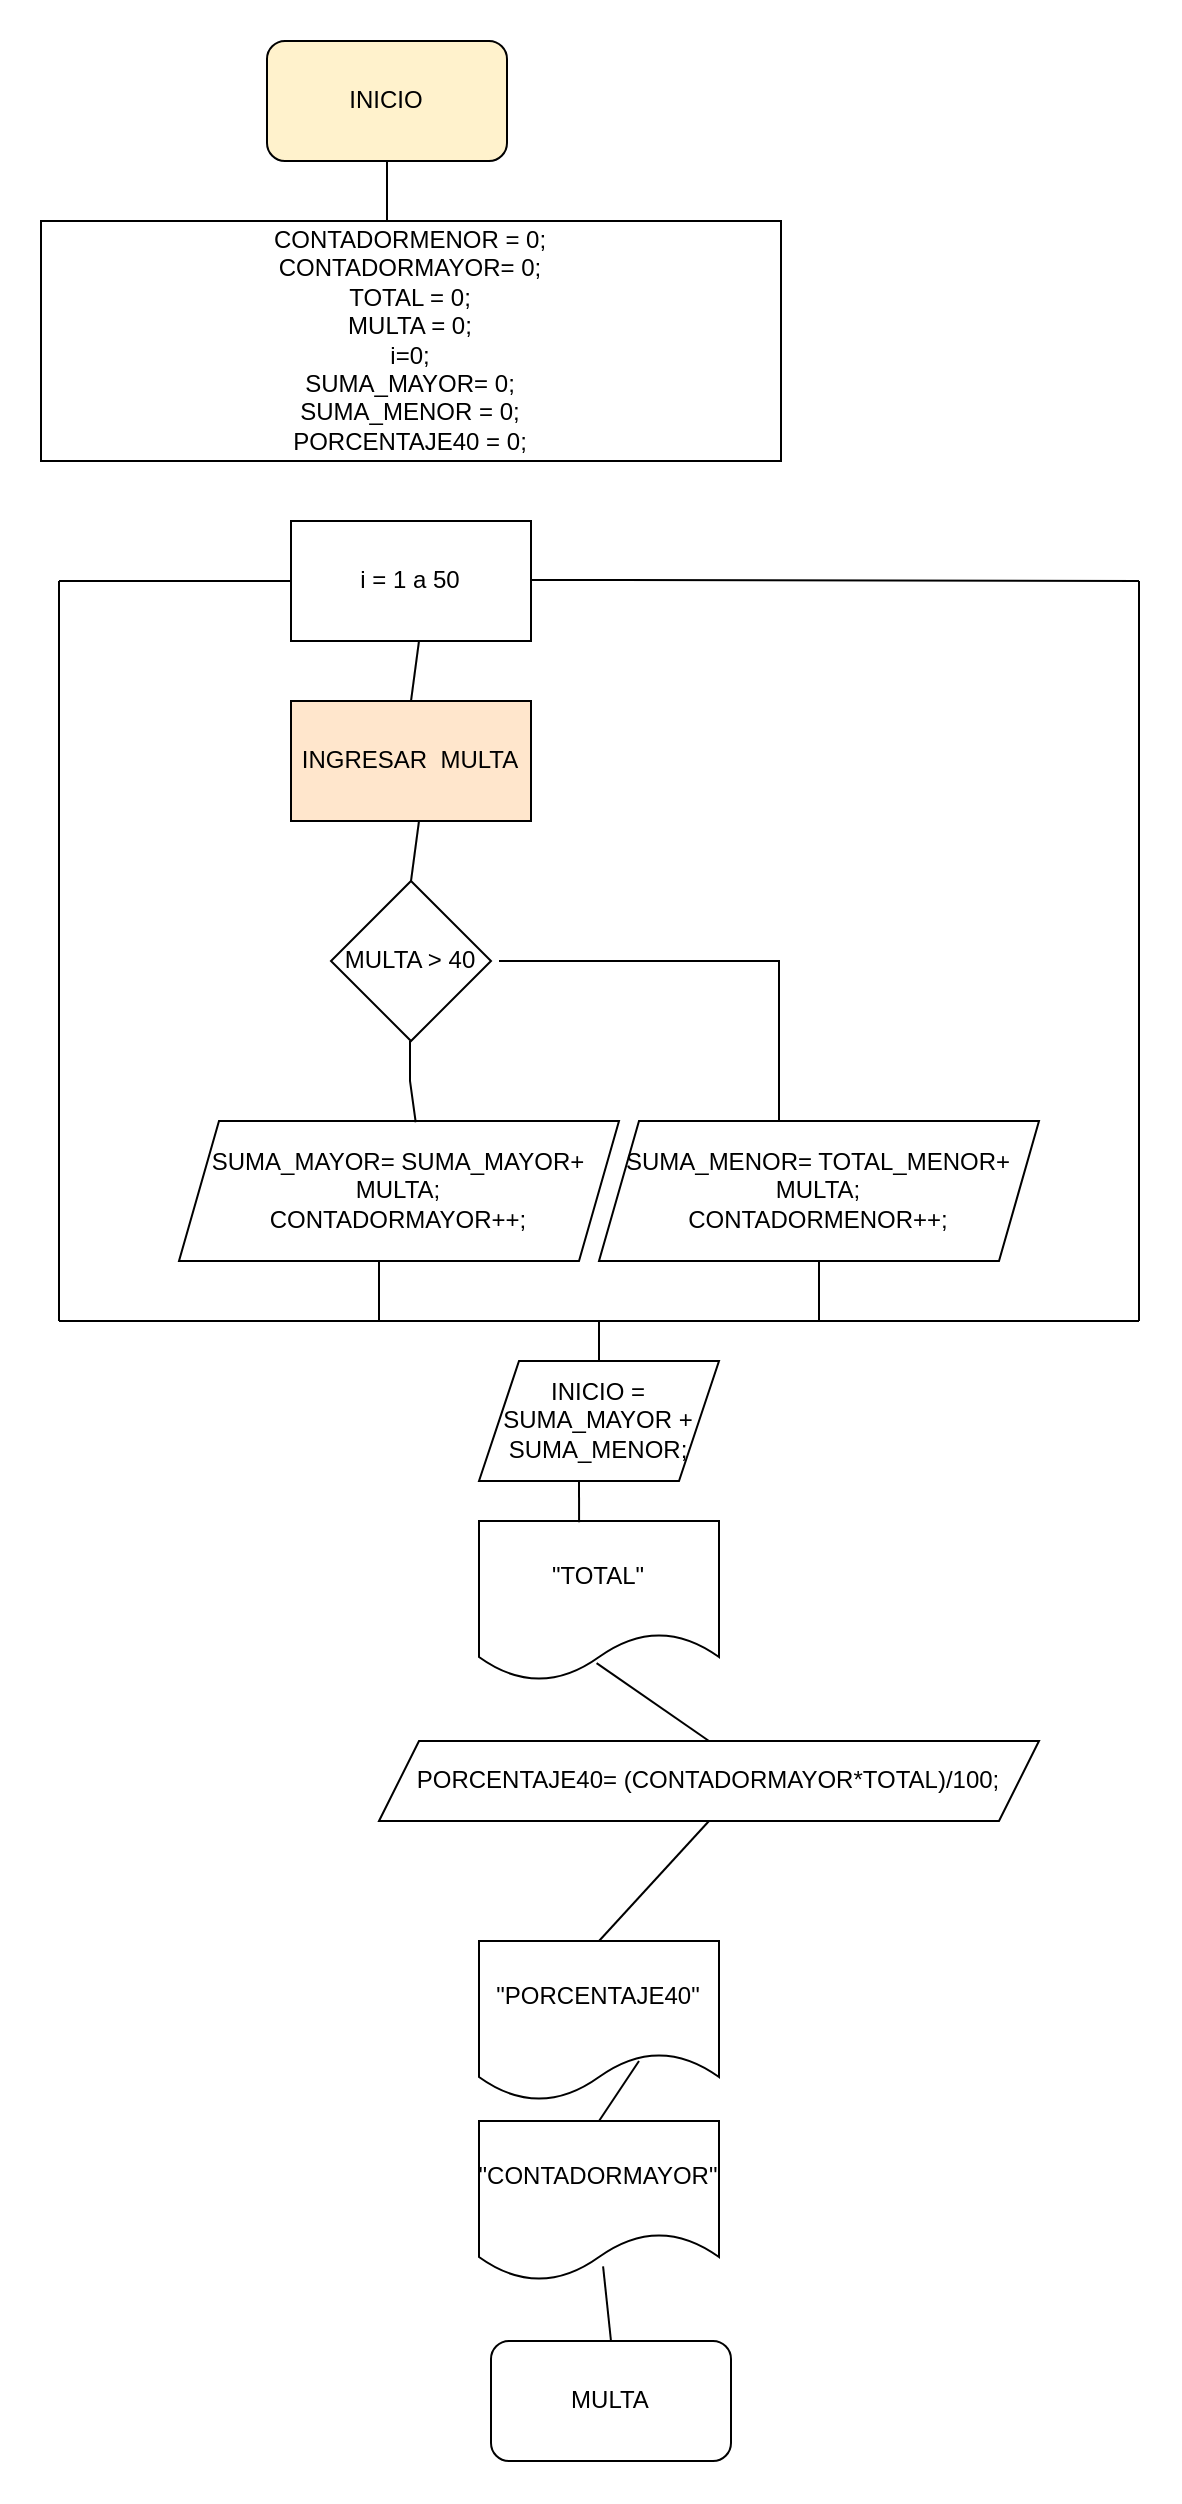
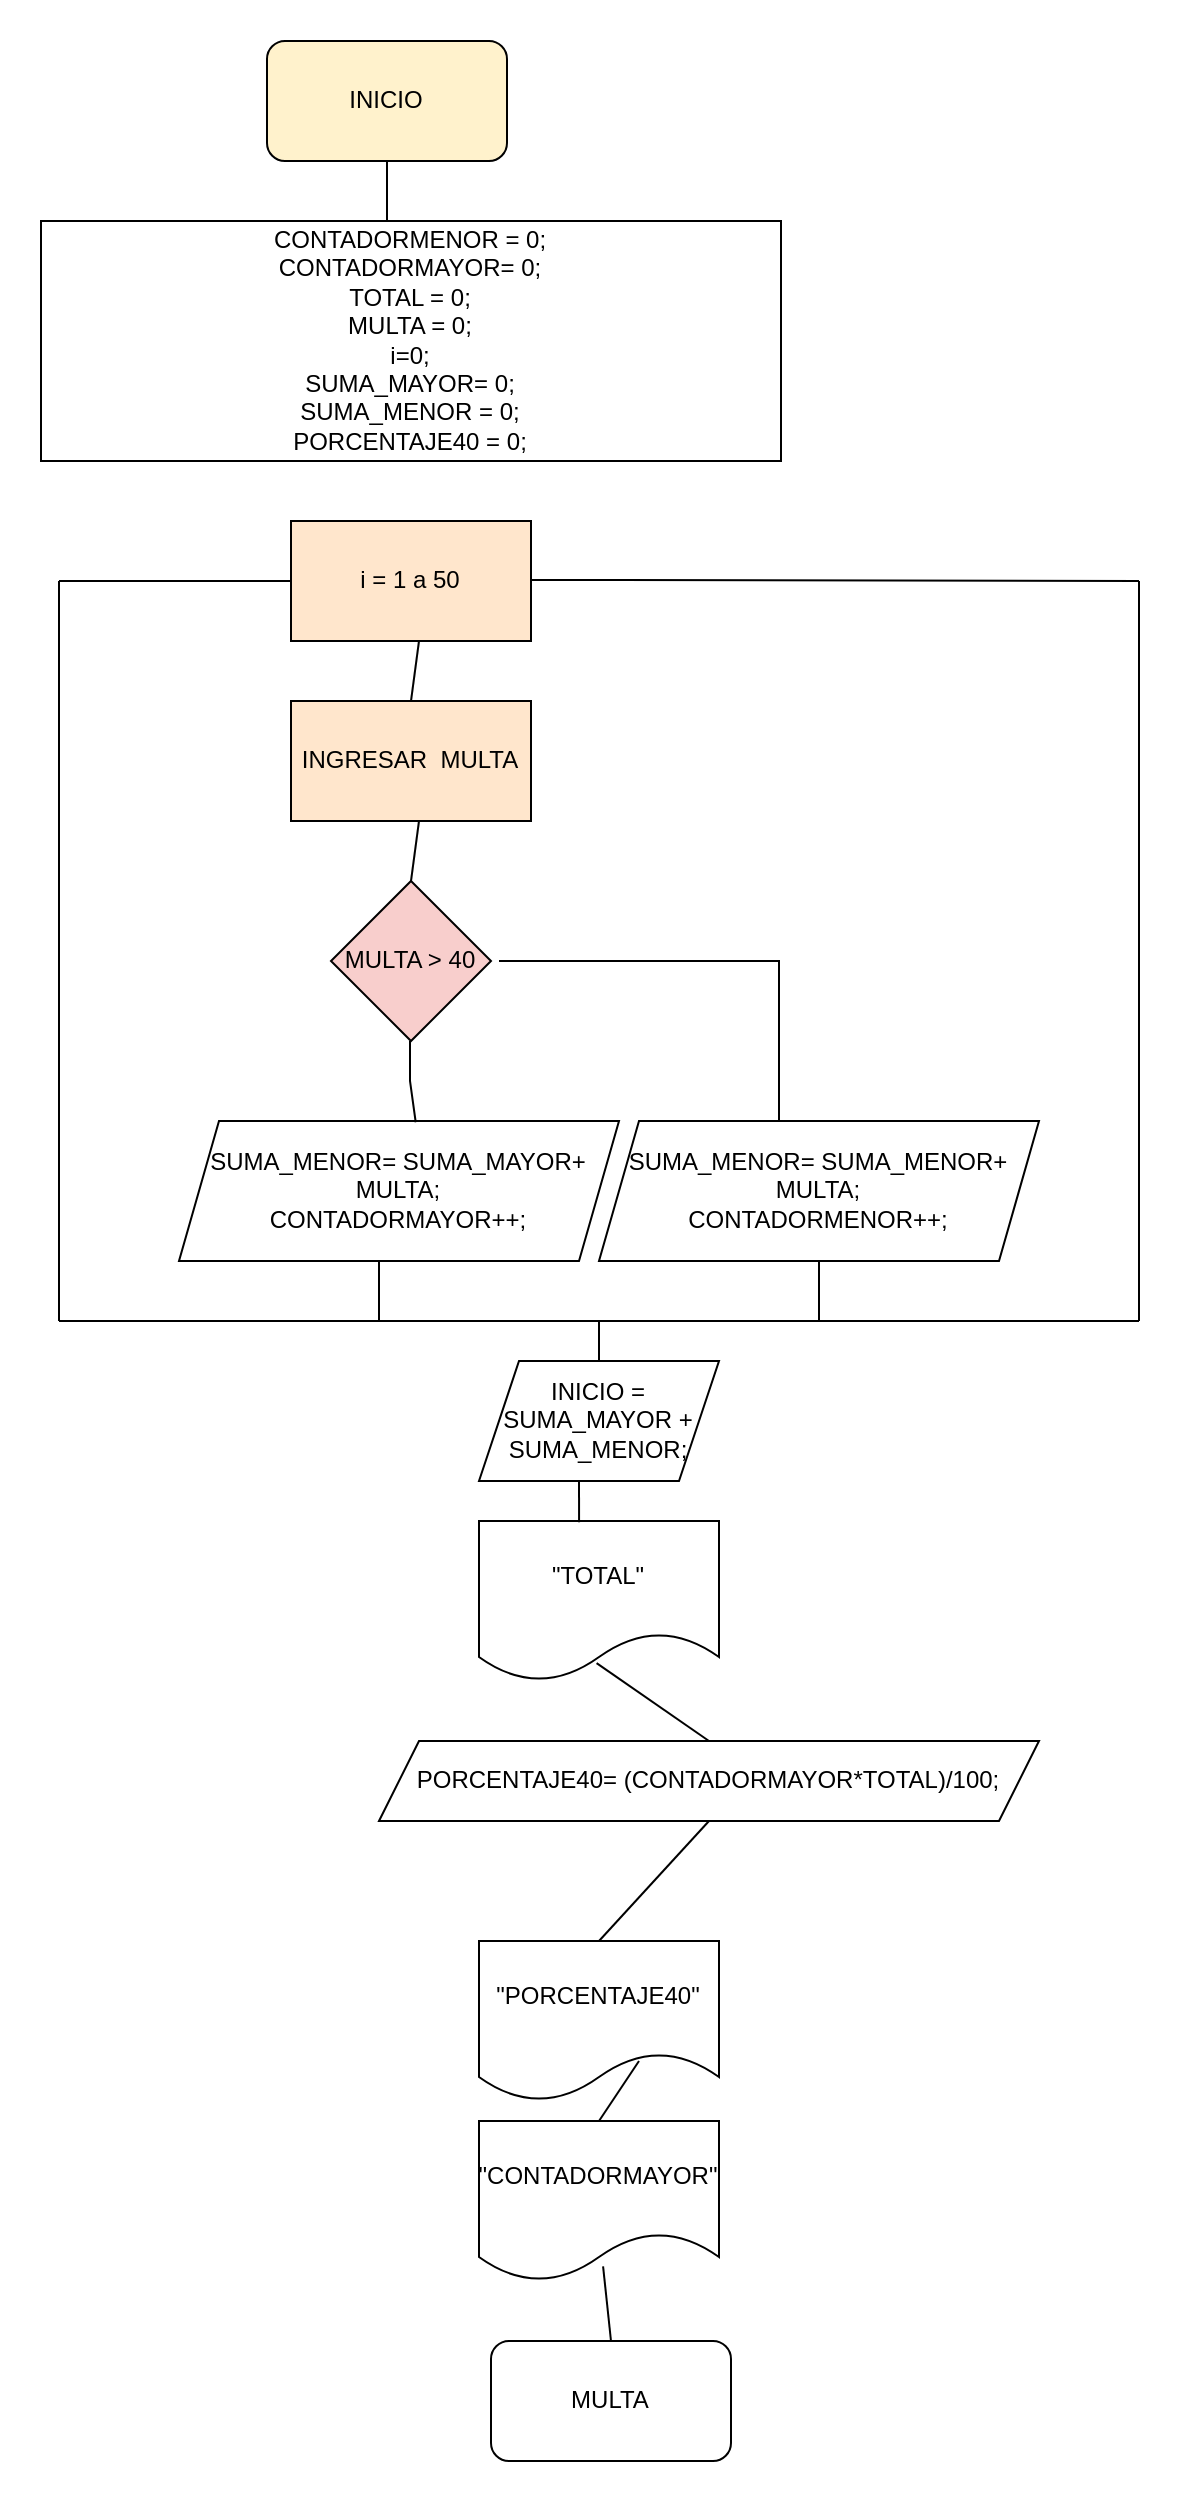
  <mxCell id="0" />
  <mxCell id="1" parent="0" />
  <mxCell id="2" value="INICIO" style="rounded=1;whiteSpace=wrap;html=1;fillColor=#fff2cc;" vertex="1" parent="1"><mxGeometry x="133" y="20" width="120" height="60" as="geometry" /></mxCell>
  <mxCell id="3" value="" style="endArrow=none;html=1;rounded=0;" edge="1" parent="1"><mxGeometry width="50" height="50" relative="1" as="geometry"><mxPoint x="193" y="110" as="sourcePoint" /><mxPoint x="193" y="80" as="targetPoint" /></mxGeometry></mxCell>
  <mxCell id="4" value="CONTADORMENOR = 0;&lt;br&gt;CONTADORMAYOR= 0;&lt;br&gt;TOTAL = 0;&lt;br&gt;MULTA = 0;&lt;br&gt;i=0;&lt;br&gt;SUMA_MAYOR= 0;&lt;br&gt;SUMA_MENOR = 0;&lt;br&gt;PORCENTAJE40 = 0;" style="rounded=0;whiteSpace=wrap;html=1;" vertex="1" parent="1"><mxGeometry x="20" y="110" width="370" height="120" as="geometry" /></mxCell>
- <mxCell id="5" value="i = 1 a 50" style="rounded=0;whiteSpace=wrap;html=1;" vertex="1" parent="1"><mxGeometry x="145" y="260" width="120" height="60" as="geometry" /></mxCell>
+ <mxCell id="5" value="i = 1 a 50" style="rounded=0;whiteSpace=wrap;html=1;fillColor=#ffe6cc;" vertex="1" parent="1"><mxGeometry x="145" y="260" width="120" height="60" as="geometry" /></mxCell>
  <mxCell id="6" value="" style="endArrow=none;html=1;rounded=0;entryX=0;entryY=0.5;entryDx=0;entryDy=0;" edge="1" parent="1" target="5"><mxGeometry width="50" height="50" relative="1" as="geometry"><mxPoint x="29" y="290" as="sourcePoint" /><mxPoint x="149" y="270" as="targetPoint" /></mxGeometry></mxCell>
  <mxCell id="7" value="" style="endArrow=none;html=1;rounded=0;" edge="1" parent="1"><mxGeometry width="50" height="50" relative="1" as="geometry"><mxPoint x="265" y="289.5" as="sourcePoint" /><mxPoint x="569" y="290" as="targetPoint" /><Array as="points"><mxPoint x="309" y="289.5" /></Array></mxGeometry></mxCell>
  <mxCell id="8" value="INGRESAR&amp;nbsp; MULTA" style="rounded=0;whiteSpace=wrap;html=1;fillColor=#ffe6cc;" vertex="1" parent="1"><mxGeometry x="145" y="350" width="120" height="60" as="geometry" /></mxCell>
- <mxCell id="9" value="MULTA &amp;gt; 40" style="rhombus;whiteSpace=wrap;html=1;" vertex="1" parent="1"><mxGeometry x="165" y="440" width="80" height="80" as="geometry" /></mxCell>
+ <mxCell id="9" value="MULTA &amp;gt; 40" style="rhombus;whiteSpace=wrap;html=1;fillColor=#f8cecc;" vertex="1" parent="1"><mxGeometry x="165" y="440" width="80" height="80" as="geometry" /></mxCell>
  <mxCell id="10" value="" style="endArrow=none;html=1;rounded=0;exitX=0.5;exitY=0;exitDx=0;exitDy=0;" edge="1" parent="1" source="8"><mxGeometry width="50" height="50" relative="1" as="geometry"><mxPoint x="159" y="370" as="sourcePoint" /><mxPoint x="209" y="320" as="targetPoint" /></mxGeometry></mxCell>
  <mxCell id="11" value="" style="endArrow=none;html=1;rounded=0;exitX=0.5;exitY=0;exitDx=0;exitDy=0;" edge="1" parent="1" source="9"><mxGeometry width="50" height="50" relative="1" as="geometry"><mxPoint x="159" y="460" as="sourcePoint" /><mxPoint x="209" y="410" as="targetPoint" /></mxGeometry></mxCell>
- <mxCell id="12" value="SUMA_MAYOR= SUMA_MAYOR+ MULTA;&lt;br&gt;CONTADORMAYOR++;" style="shape=parallelogram;perimeter=parallelogramPerimeter;whiteSpace=wrap;html=1;fixedSize=1;" vertex="1" parent="1"><mxGeometry x="89" y="560" width="220" height="70" as="geometry" /></mxCell>
+ <mxCell id="12" value="SUMA_MENOR= SUMA_MAYOR+ MULTA;&lt;br&gt;CONTADORMAYOR++;" style="shape=parallelogram;perimeter=parallelogramPerimeter;whiteSpace=wrap;html=1;fixedSize=1;" vertex="1" parent="1"><mxGeometry x="89" y="560" width="220" height="70" as="geometry" /></mxCell>
  <mxCell id="13" value="" style="endArrow=none;html=1;rounded=0;exitX=0.538;exitY=0.009;exitDx=0;exitDy=0;exitPerimeter=0;" edge="1" parent="1" source="12"><mxGeometry width="50" height="50" relative="1" as="geometry"><mxPoint x="204.5" y="550" as="sourcePoint" /><mxPoint x="204.5" y="520" as="targetPoint" /><Array as="points"><mxPoint x="204.5" y="540" /></Array></mxGeometry></mxCell>
  <mxCell id="14" value="" style="endArrow=none;html=1;rounded=0;" edge="1" parent="1"><mxGeometry width="50" height="50" relative="1" as="geometry"><mxPoint x="249" y="480" as="sourcePoint" /><mxPoint x="389" y="560" as="targetPoint" /><Array as="points"><mxPoint x="389" y="480" /></Array></mxGeometry></mxCell>
- <mxCell id="15" value="SUMA_MENOR= TOTAL_MENOR+ MULTA;&lt;br&gt;CONTADORMENOR++;" style="shape=parallelogram;perimeter=parallelogramPerimeter;whiteSpace=wrap;html=1;fixedSize=1;" vertex="1" parent="1"><mxGeometry x="299" y="560" width="220" height="70" as="geometry" /></mxCell>
+ <mxCell id="15" value="SUMA_MENOR= SUMA_MENOR+ MULTA;&lt;br&gt;CONTADORMENOR++;" style="shape=parallelogram;perimeter=parallelogramPerimeter;whiteSpace=wrap;html=1;fixedSize=1;" vertex="1" parent="1"><mxGeometry x="299" y="560" width="220" height="70" as="geometry" /></mxCell>
  <mxCell id="16" value="" style="endArrow=none;html=1;rounded=0;" edge="1" parent="1"><mxGeometry width="50" height="50" relative="1" as="geometry"><mxPoint x="29" y="660" as="sourcePoint" /><mxPoint x="29" y="290" as="targetPoint" /></mxGeometry></mxCell>
  <mxCell id="17" value="" style="endArrow=none;html=1;rounded=0;" edge="1" parent="1"><mxGeometry width="50" height="50" relative="1" as="geometry"><mxPoint x="569" y="660" as="sourcePoint" /><mxPoint x="569" y="290" as="targetPoint" /></mxGeometry></mxCell>
  <mxCell id="18" value="" style="endArrow=none;html=1;rounded=0;" edge="1" parent="1"><mxGeometry width="50" height="50" relative="1" as="geometry"><mxPoint x="29" y="660" as="sourcePoint" /><mxPoint x="569" y="660" as="targetPoint" /></mxGeometry></mxCell>
  <mxCell id="19" value="" style="endArrow=none;html=1;rounded=0;" edge="1" parent="1"><mxGeometry width="50" height="50" relative="1" as="geometry"><mxPoint x="189" y="660" as="sourcePoint" /><mxPoint x="189" y="630" as="targetPoint" /></mxGeometry></mxCell>
  <mxCell id="20" value="" style="endArrow=none;html=1;rounded=0;entryX=0.5;entryY=1;entryDx=0;entryDy=0;" edge="1" parent="1" target="15"><mxGeometry width="50" height="50" relative="1" as="geometry"><mxPoint x="409" y="660" as="sourcePoint" /><mxPoint x="429" y="630" as="targetPoint" /></mxGeometry></mxCell>
  <mxCell id="21" value="" style="endArrow=none;html=1;rounded=0;" edge="1" parent="1"><mxGeometry width="50" height="50" relative="1" as="geometry"><mxPoint x="299" y="690" as="sourcePoint" /><mxPoint x="299" y="660" as="targetPoint" /></mxGeometry></mxCell>
  <mxCell id="22" value="INICIO = SUMA_MAYOR + SUMA_MENOR;" style="shape=parallelogram;perimeter=parallelogramPerimeter;whiteSpace=wrap;html=1;fixedSize=1;" vertex="1" parent="1"><mxGeometry x="239" y="680" width="120" height="60" as="geometry" /></mxCell>
  <mxCell id="23" value="&quot;TOTAL&quot;" style="shape=document;whiteSpace=wrap;html=1;boundedLbl=1;" vertex="1" parent="1"><mxGeometry x="239" y="760" width="120" height="80" as="geometry" /></mxCell>
  <mxCell id="24" value="" style="endArrow=none;html=1;rounded=0;exitX=0.417;exitY=0.008;exitDx=0;exitDy=0;exitPerimeter=0;" edge="1" parent="1" source="23"><mxGeometry width="50" height="50" relative="1" as="geometry"><mxPoint x="239" y="790" as="sourcePoint" /><mxPoint x="289" y="740" as="targetPoint" /></mxGeometry></mxCell>
  <mxCell id="25" value="PORCENTAJE40= (CONTADORMAYOR*TOTAL)/100;&lt;br&gt;" style="shape=parallelogram;perimeter=parallelogramPerimeter;whiteSpace=wrap;html=1;fixedSize=1;" vertex="1" parent="1"><mxGeometry x="189" y="870" width="330" height="40" as="geometry" /></mxCell>
  <mxCell id="26" value="" style="endArrow=none;html=1;rounded=0;exitX=0.5;exitY=0;exitDx=0;exitDy=0;entryX=0.49;entryY=0.888;entryDx=0;entryDy=0;entryPerimeter=0;" edge="1" parent="1" source="25" target="23"><mxGeometry width="50" height="50" relative="1" as="geometry"><mxPoint x="249" y="890" as="sourcePoint" /><mxPoint x="299" y="840" as="targetPoint" /></mxGeometry></mxCell>
  <mxCell id="27" value="&quot;PORCENTAJE40&quot;" style="shape=document;whiteSpace=wrap;html=1;boundedLbl=1;" vertex="1" parent="1"><mxGeometry x="239" y="970" width="120" height="80" as="geometry" /></mxCell>
  <mxCell id="28" value="" style="endArrow=none;html=1;rounded=0;exitX=0.5;exitY=0;exitDx=0;exitDy=0;entryX=0.5;entryY=1;entryDx=0;entryDy=0;" edge="1" parent="1" source="27" target="25"><mxGeometry width="50" height="50" relative="1" as="geometry"><mxPoint x="259" y="980" as="sourcePoint" /><mxPoint x="309" y="930" as="targetPoint" /></mxGeometry></mxCell>
  <mxCell id="29" value="&quot;CONTADORMAYOR&quot;" style="shape=document;whiteSpace=wrap;html=1;boundedLbl=1;" vertex="1" parent="1"><mxGeometry x="239" y="1060" width="120" height="80" as="geometry" /></mxCell>
  <mxCell id="30" value="" style="endArrow=none;html=1;rounded=0;exitX=0.5;exitY=0;exitDx=0;exitDy=0;" edge="1" parent="1" source="29"><mxGeometry width="50" height="50" relative="1" as="geometry"><mxPoint x="269" y="1080" as="sourcePoint" /><mxPoint x="319" y="1030" as="targetPoint" /></mxGeometry></mxCell>
  <mxCell id="31" value="MULTA" style="rounded=1;whiteSpace=wrap;html=1;" vertex="1" parent="1"><mxGeometry x="245" y="1170" width="120" height="60" as="geometry" /></mxCell>
  <mxCell id="32" value="" style="endArrow=none;html=1;rounded=0;exitX=0.5;exitY=0;exitDx=0;exitDy=0;entryX=0.517;entryY=0.908;entryDx=0;entryDy=0;entryPerimeter=0;" edge="1" parent="1" source="31" target="29"><mxGeometry width="50" height="50" relative="1" as="geometry"><mxPoint x="259" y="1180" as="sourcePoint" /><mxPoint x="309" y="1130" as="targetPoint" /></mxGeometry></mxCell>
